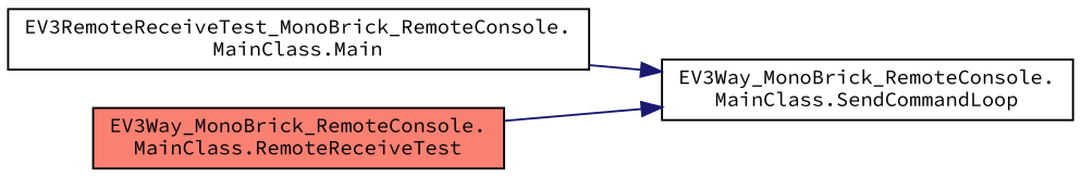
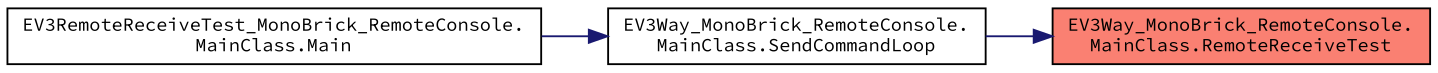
  digraph {
    fontname="Source Code Pro"
    rankdir=LR
    node [color=black fillcolor=white fontname="Source Code Pro" fontsize=10 shape=record style=filled]
    edge [color=midnightblue fontname="Source Code Pro" fontsize=10 labelfontname=Helvetica labelfontsize=10 style=solid]
    n1 [fontcolor=black height=0.2 label="EV3RemoteReceiveTest_MonoBrick_RemoteConsole.\lMainClass.Main" width=0.4]
    n2 [height=0.2 label="EV3Way_MonoBrick_RemoteConsole.\lMainClass.SendCommandLoop" width=0.4]
    n3 [fillcolor=salmon height=0.2 label="EV3Way_MonoBrick_RemoteConsole.\lMainClass.RemoteReceiveTest" width=0.4]
    n1 -> n2
-   n3 -> n2
+   n2 -> n3
  }
